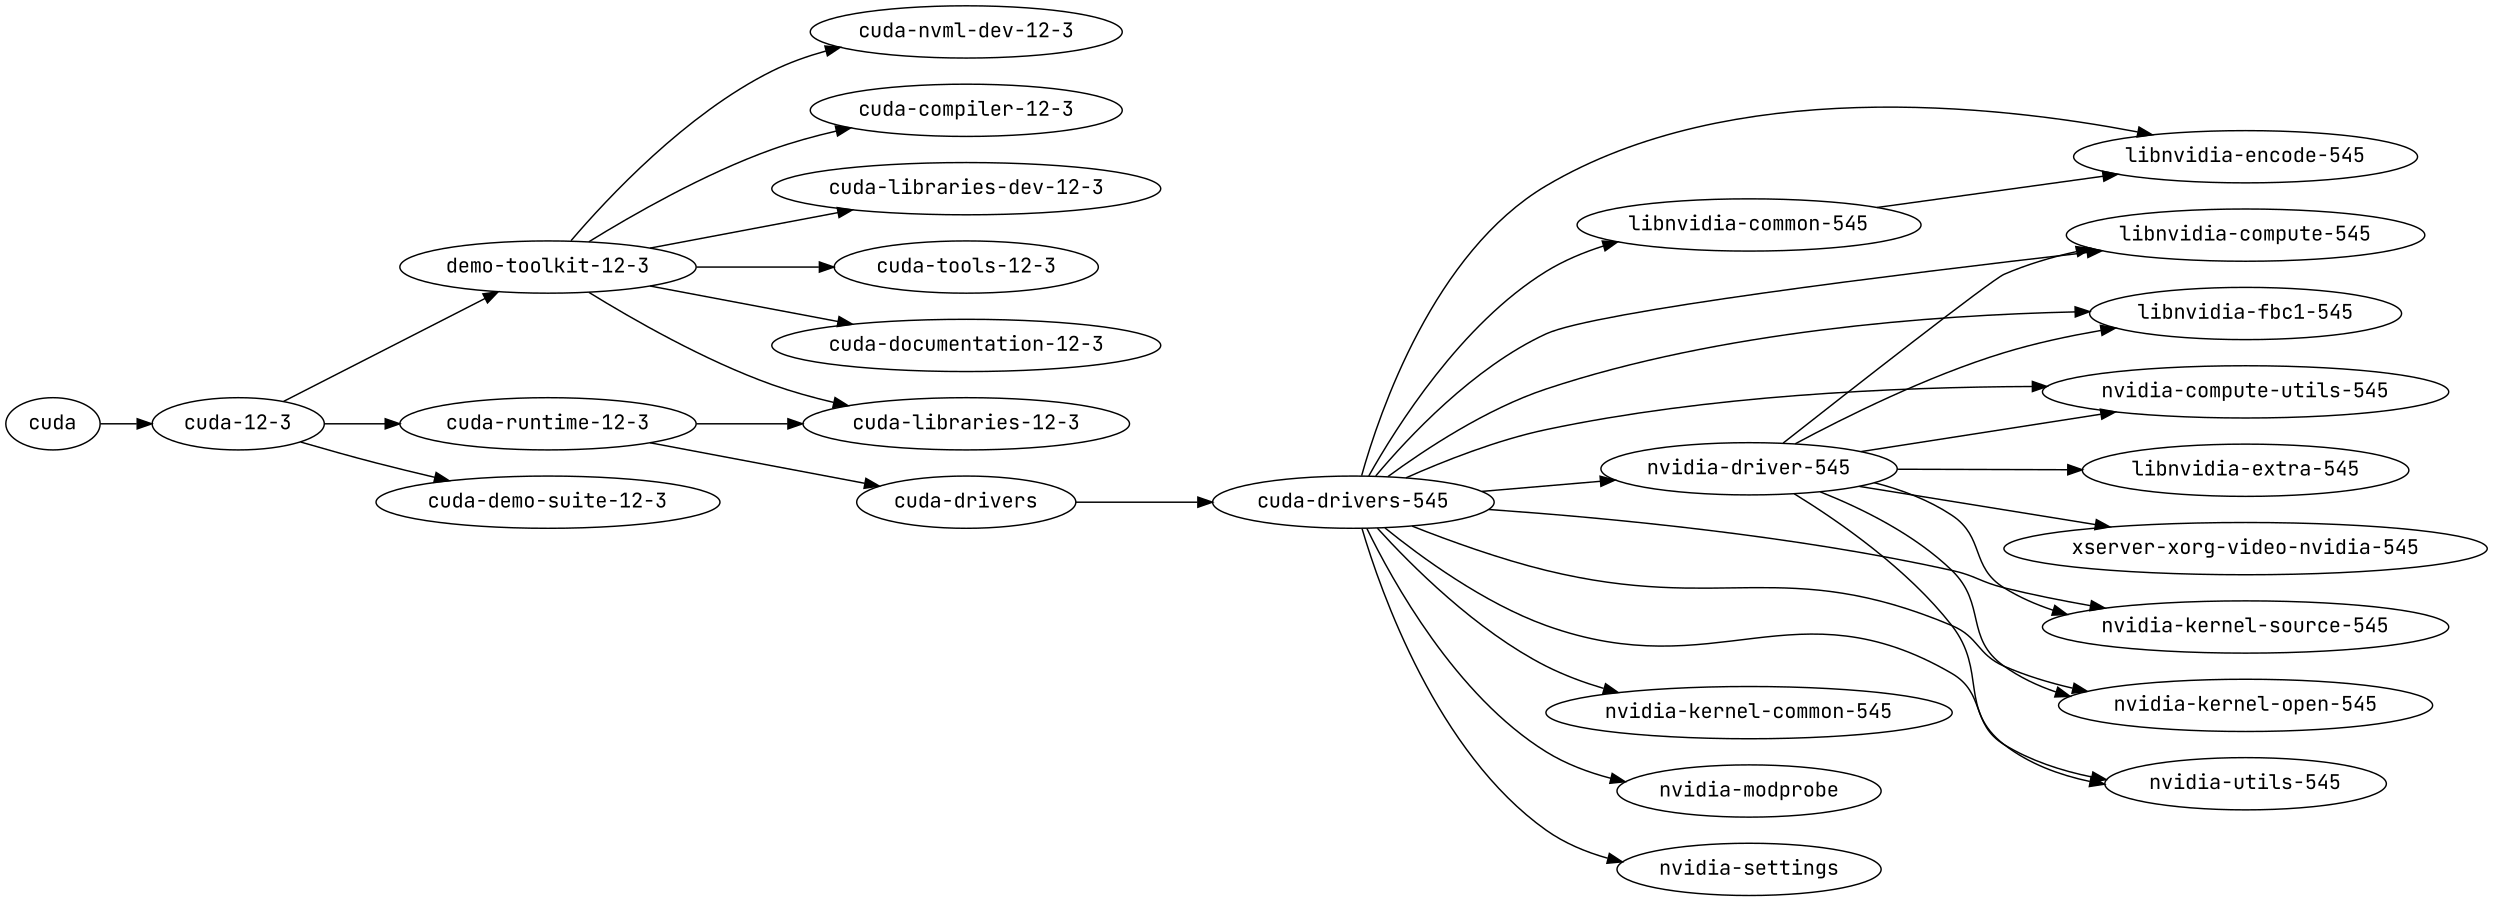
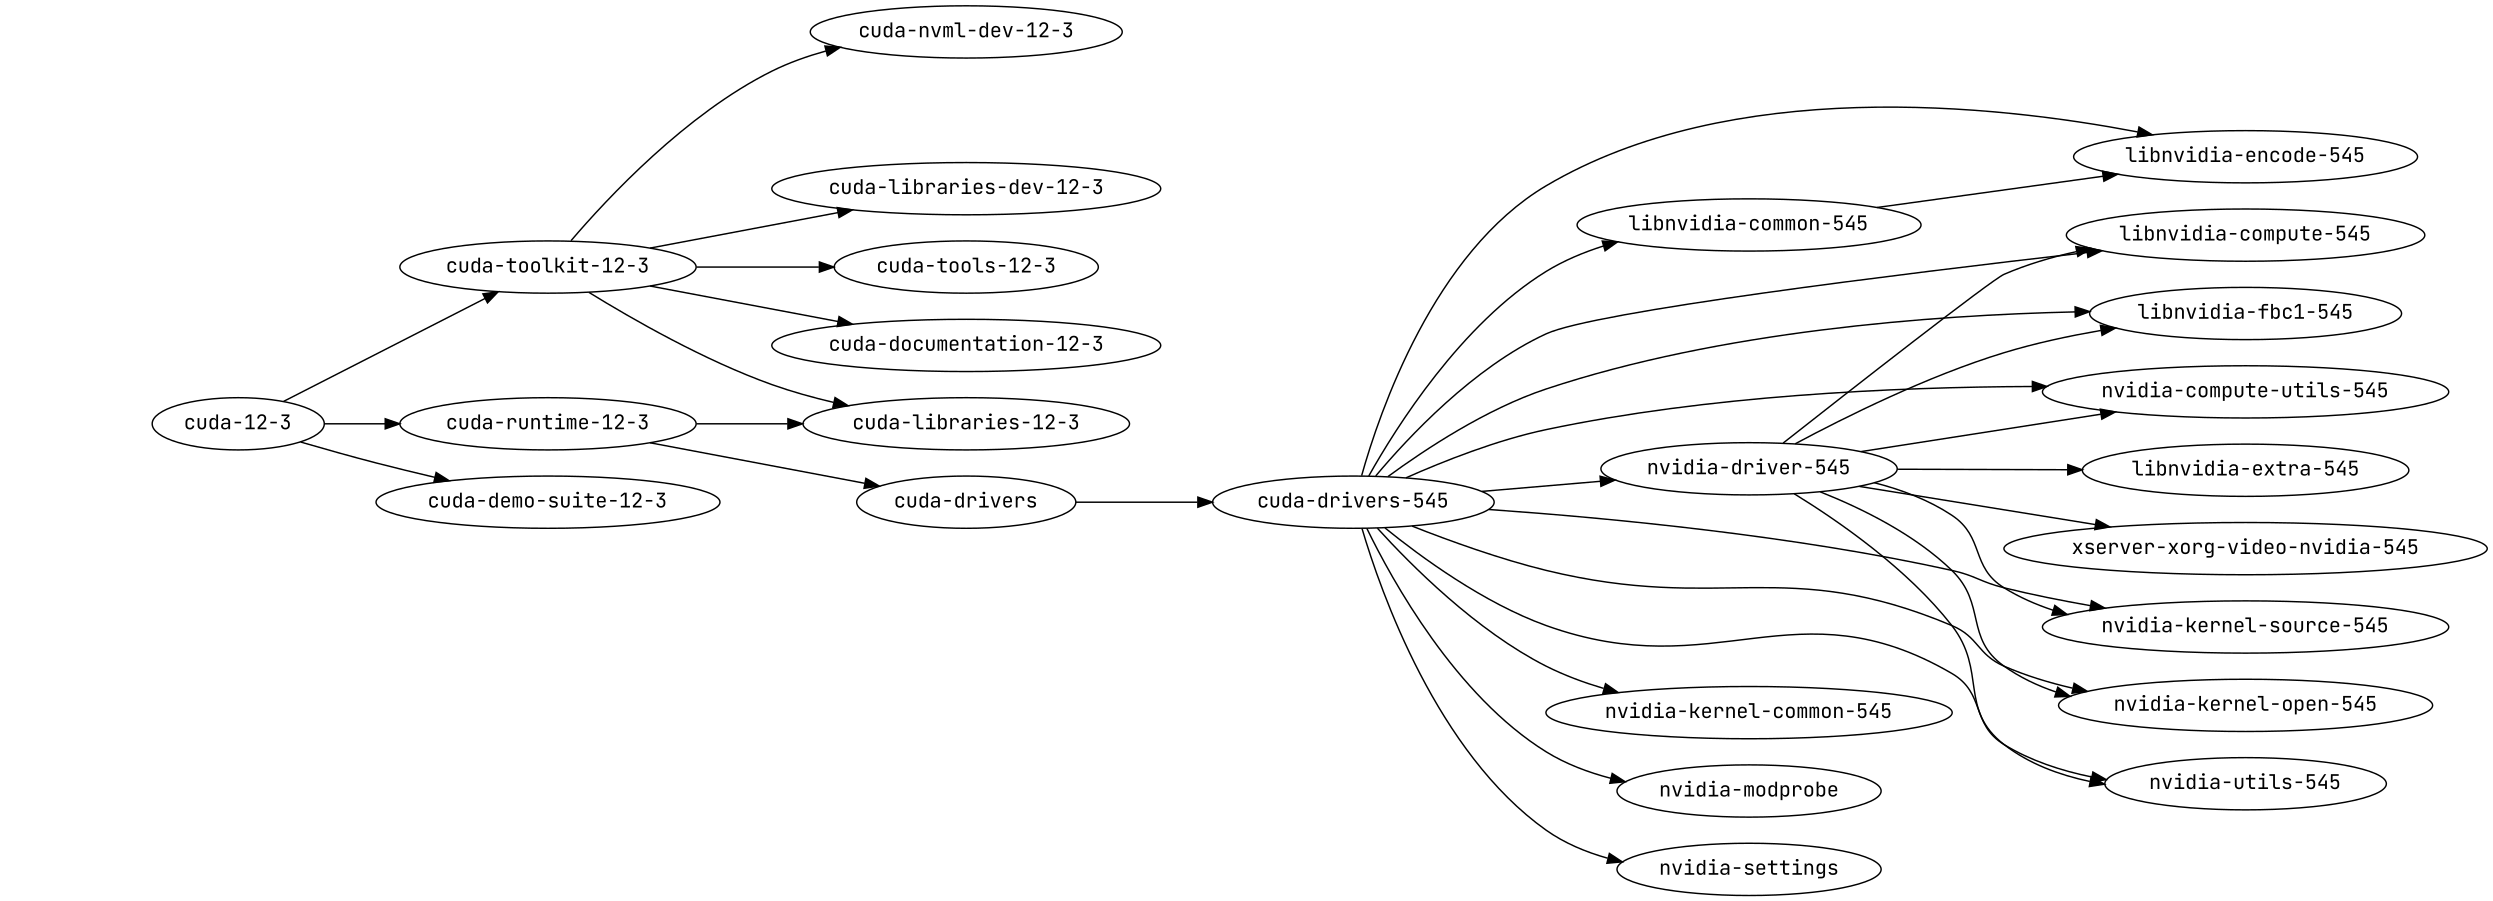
  digraph {
    fontname="JetBrains Mono"
    rankdir=LR
    node [fontname="JetBrains Mono"]
    edge [fontname="JetBrains Mono"]
-   cuda
    "cuda-12-3"
    "cuda-runtime-12-3"
-   "cuda-toolkit-12-3" [label="demo-toolkit-12-3"]
+   "cuda-toolkit-12-3"
    "cuda-demo-suite-12-3"
    "cuda-libraries-12-3"
    "cuda-drivers"
-   "cuda-compiler-12-3"
    "cuda-libraries-dev-12-3"
    "cuda-tools-12-3"
    "cuda-documentation-12-3"
    "cuda-nvml-dev-12-3"
    "cuda-drivers-545"
    "libnvidia-common-545"
    "libnvidia-compute-545"
    "libnvidia-encode-545"
    "libnvidia-fbc1-545"
    "nvidia-compute-utils-545"
    "nvidia-driver-545"
    "nvidia-kernel-common-545"
    "nvidia-kernel-source-545"
    "nvidia-kernel-open-545"
    "nvidia-utils-545"
    "nvidia-modprobe"
    "nvidia-settings"
    "xserver-xorg-video-nvidia-545"
    "libnvidia-extra-545"
-   cuda -> "cuda-12-3"
    "cuda-12-3" -> "cuda-runtime-12-3"
    "cuda-12-3" -> "cuda-toolkit-12-3"
    "cuda-12-3" -> "cuda-demo-suite-12-3"
    "cuda-runtime-12-3" -> "cuda-libraries-12-3"
    "cuda-runtime-12-3" -> "cuda-drivers"
    "cuda-toolkit-12-3" -> "cuda-libraries-12-3"
-   "cuda-toolkit-12-3" -> "cuda-compiler-12-3"
    "cuda-toolkit-12-3" -> "cuda-libraries-dev-12-3"
    "cuda-toolkit-12-3" -> "cuda-tools-12-3"
    "cuda-toolkit-12-3" -> "cuda-documentation-12-3"
    "cuda-toolkit-12-3" -> "cuda-nvml-dev-12-3"
    "cuda-drivers" -> "cuda-drivers-545"
    "cuda-drivers-545" -> "libnvidia-common-545"
    "cuda-drivers-545" -> "libnvidia-compute-545"
    "cuda-drivers-545" -> "libnvidia-encode-545"
    "cuda-drivers-545" -> "libnvidia-fbc1-545"
    "cuda-drivers-545" -> "nvidia-compute-utils-545"
    "cuda-drivers-545" -> "nvidia-driver-545"
    "cuda-drivers-545" -> "nvidia-kernel-common-545"
    "cuda-drivers-545" -> "nvidia-kernel-source-545"
    "cuda-drivers-545" -> "nvidia-kernel-open-545"
    "cuda-drivers-545" -> "nvidia-utils-545"
    "cuda-drivers-545" -> "nvidia-modprobe"
    "cuda-drivers-545" -> "nvidia-settings"
    "libnvidia-common-545" -> "libnvidia-encode-545"
    "nvidia-driver-545" -> "libnvidia-compute-545"
    "nvidia-driver-545" -> "libnvidia-fbc1-545"
    "nvidia-driver-545" -> "nvidia-compute-utils-545"
    "nvidia-driver-545" -> "nvidia-kernel-source-545"
    "nvidia-driver-545" -> "nvidia-kernel-open-545"
    "nvidia-driver-545" -> "nvidia-utils-545"
    "nvidia-driver-545" -> "xserver-xorg-video-nvidia-545"
    "nvidia-driver-545" -> "libnvidia-extra-545"
  }
